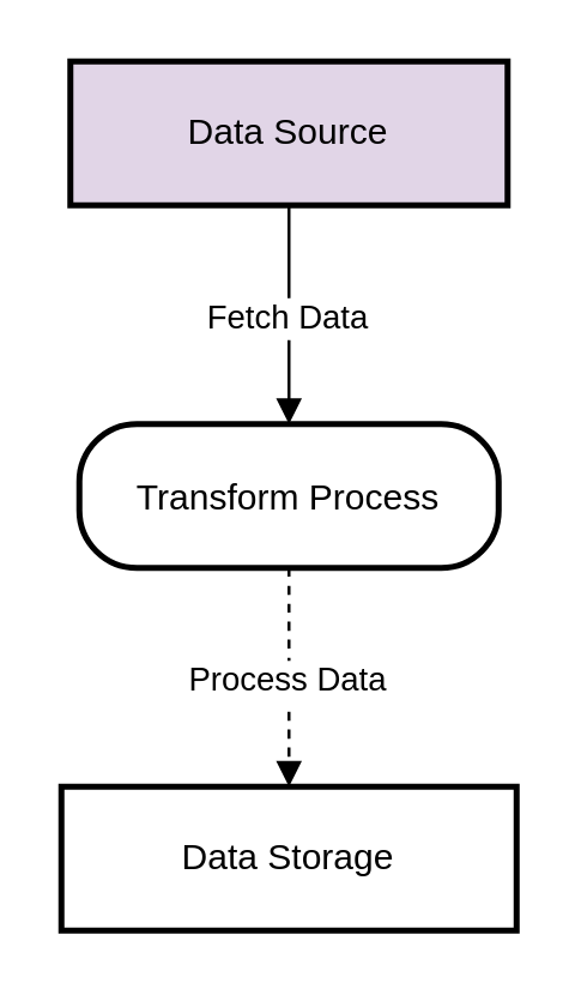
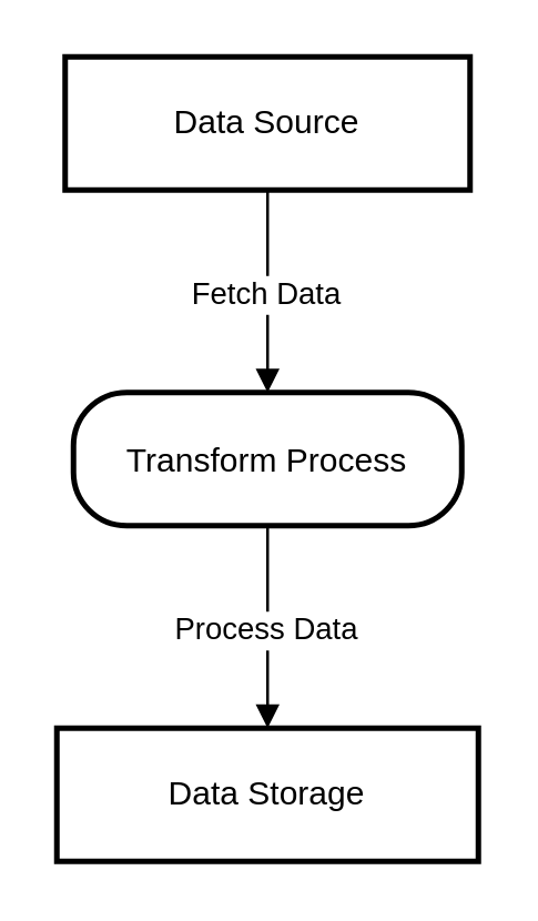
  <mxCell id="0" />
  <mxCell id="1" parent="0" />
- <mxCell id="2" value="Data Source" style="whiteSpace=wrap;strokeWidth=2;fillColor=#e1d5e7;" vertex="1" parent="1"><mxGeometry x="23" y="20" width="146" height="48" as="geometry" /></mxCell>
+ <mxCell id="2" value="Data Source" style="whiteSpace=wrap;strokeWidth=2;" vertex="1" parent="1"><mxGeometry x="23" y="20" width="146" height="48" as="geometry" /></mxCell>
  <mxCell id="3" value="Transform Process" style="rounded=1;arcSize=40;strokeWidth=2" vertex="1" parent="1"><mxGeometry x="26" y="141" width="140" height="48" as="geometry" /></mxCell>
  <mxCell id="4" value="Data Storage" style="whiteSpace=wrap;strokeWidth=2;" vertex="1" parent="1"><mxGeometry x="20" y="262" width="152" height="48" as="geometry" /></mxCell>
  <mxCell id="5" value="Fetch Data" style="curved=1;startArrow=none;endArrow=block;exitX=0.5;exitY=1.01;entryX=0.5;entryY=0;" edge="1" parent="1" source="2" target="3"><mxGeometry relative="1" as="geometry"><Array as="points" /></mxGeometry></mxCell>
- <mxCell id="6" value="Process Data" style="curved=1;startArrow=none;endArrow=block;exitX=0.5;exitY=1;entryX=0.5;entryY=-0.01;dashed=1;" edge="1" parent="1" source="3" target="4"><mxGeometry relative="1" as="geometry"><Array as="points" /></mxGeometry></mxCell>
+ <mxCell id="6" value="Process Data" style="curved=1;startArrow=none;endArrow=block;exitX=0.5;exitY=1;entryX=0.5;entryY=-0.01;" edge="1" parent="1" source="3" target="4"><mxGeometry relative="1" as="geometry"><Array as="points" /></mxGeometry></mxCell>
